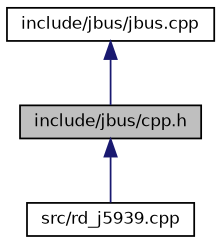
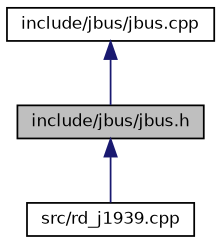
  digraph {
    node [color=black fillcolor=white fontname=Helvetica fontsize=10 shape=record style=filled]
    edge [color=midnightblue dir=back fontname=Helvetica fontsize=10 labelfontname=Helvetica labelfontsize=10 style=solid]
-   n1 [fillcolor=grey75 fontcolor=black height=0.2 label="include/jbus/cpp.h" width=0.4]
-   n2 [height=0.2 label="src/rd_j5939.cpp" width=0.4]
+   n1 [fillcolor=grey75 fontcolor=black height=0.2 label="include/jbus/jbus.h" width=0.4]
+   n2 [height=0.2 label="src/rd_j1939.cpp" width=0.4]
    n3 [height=0.2 label="include/jbus/jbus.cpp" width=0.4]
    n1 -> n2
    n3 -> n1
  }
